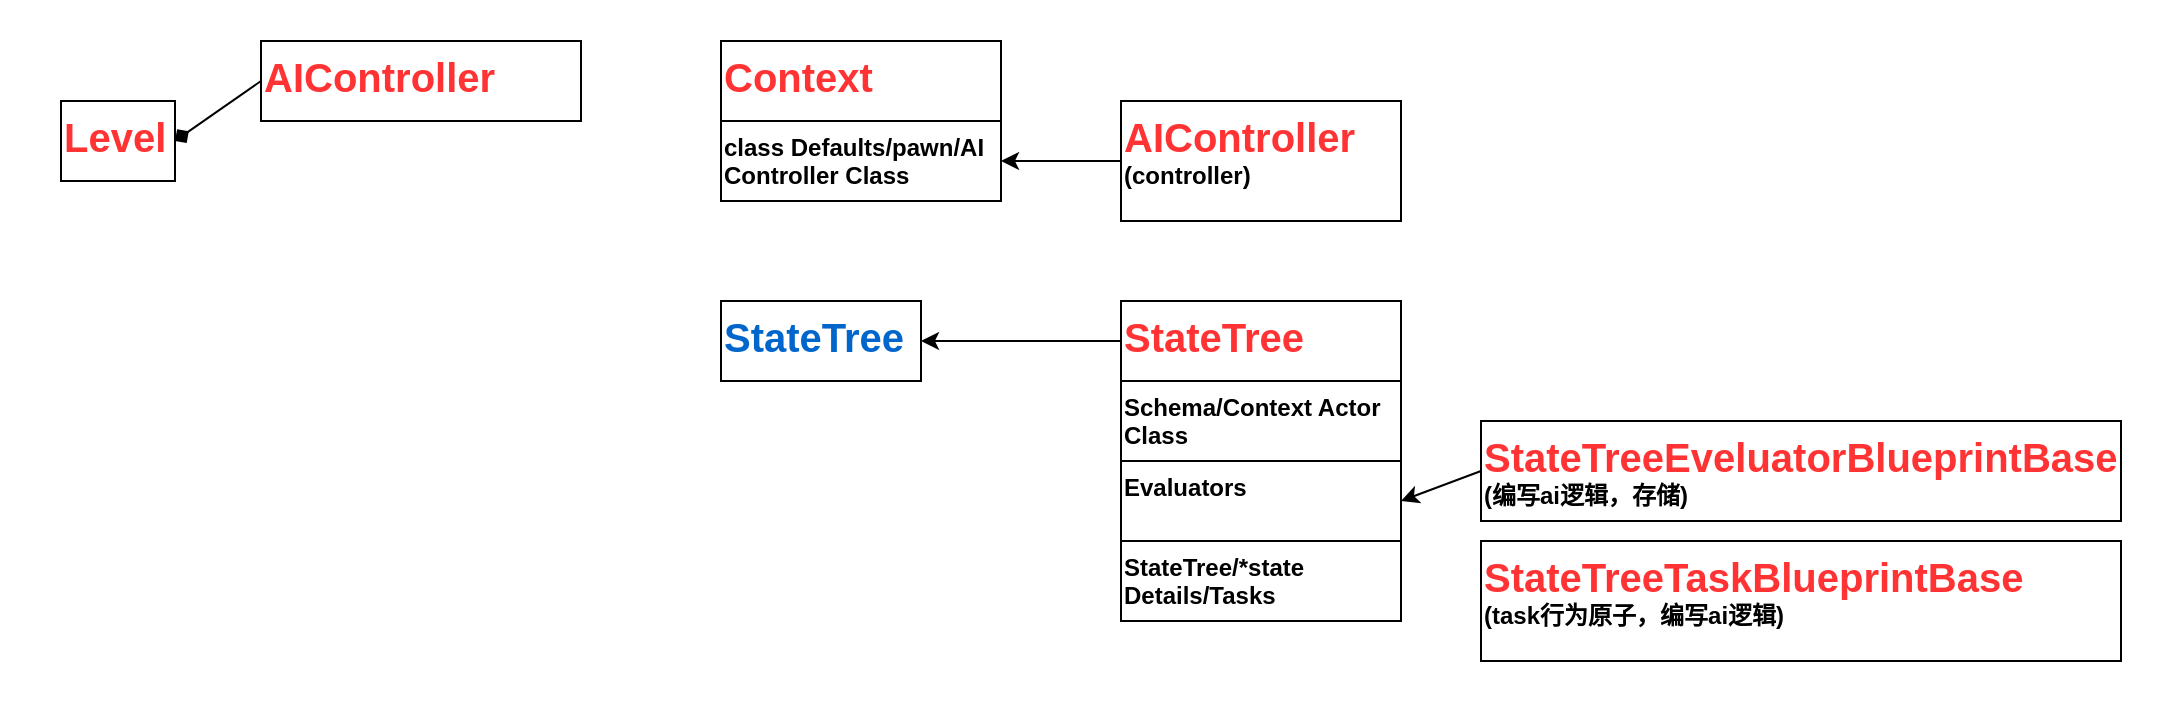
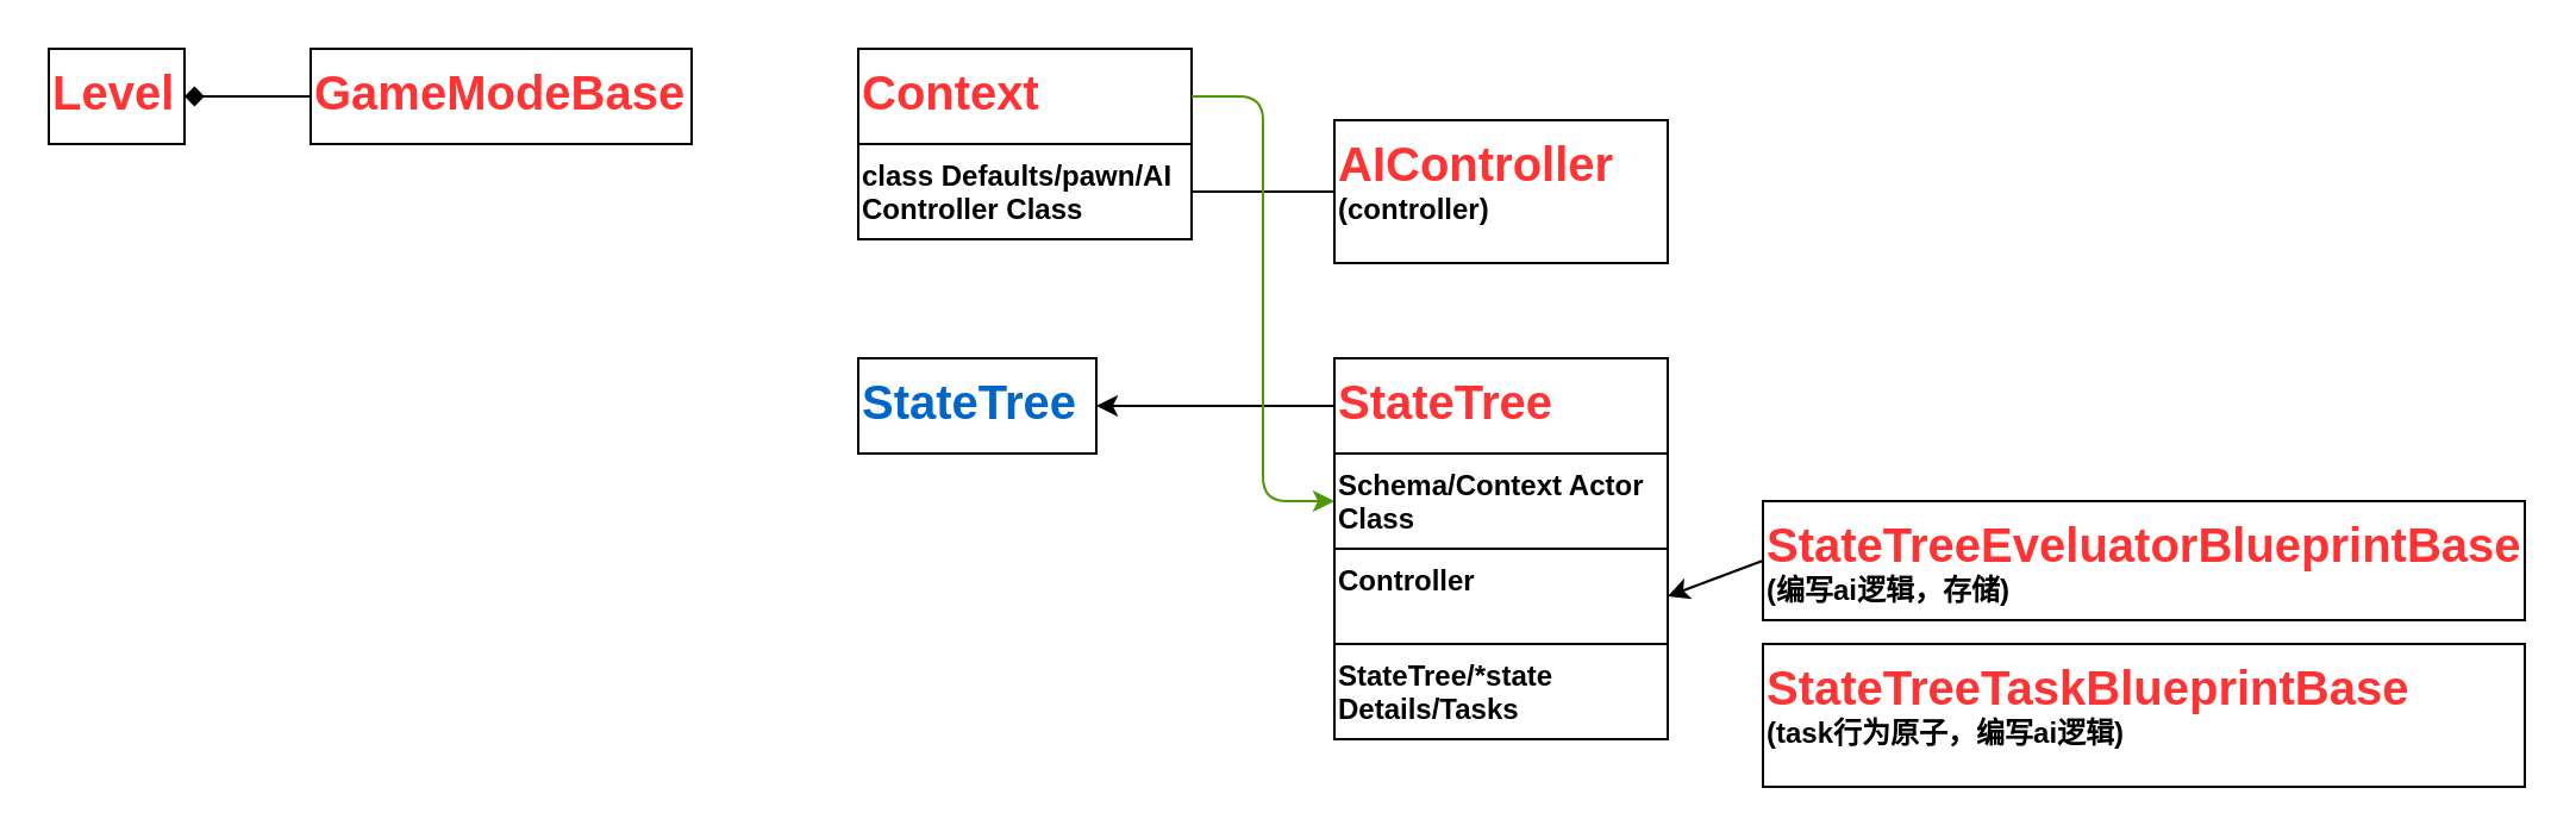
  <mxCell id="0" />
  <mxCell id="1" parent="0" />
  <mxCell id="2" value="&lt;b&gt;&lt;span style=&quot;color: rgb(255 , 51 , 51) ; font-size: 20px&quot;&gt;Context&lt;/span&gt;&lt;br&gt;&lt;/b&gt;" style="text;whiteSpace=wrap;html=1;strokeColor=#000000;" parent="1" vertex="1"><mxGeometry x="360" y="20" width="140" height="40" as="geometry" /></mxCell>
  <mxCell id="3" value="&lt;b&gt;&lt;span style=&quot;color: rgb(255 , 51 , 51) ; font-size: 20px&quot;&gt;AIController&lt;br&gt;&lt;/span&gt;&lt;/b&gt;&lt;b&gt;(controller)&lt;/b&gt;&lt;b&gt;&lt;br&gt;&lt;/b&gt;" style="text;whiteSpace=wrap;html=1;strokeColor=#000000;" parent="1" vertex="1"><mxGeometry x="560" y="50" width="140" height="60" as="geometry" /></mxCell>
  <mxCell id="4" value="&lt;b&gt;&lt;span style=&quot;font-size: 20px;&quot;&gt;StateTree&lt;/span&gt;&lt;br&gt;&lt;/b&gt;" style="text;whiteSpace=wrap;html=1;strokeColor=#000000;fontColor=#0066CC;" parent="1" vertex="1"><mxGeometry x="360" y="150" width="100" height="40" as="geometry" /></mxCell>
  <mxCell id="5" value="&lt;b&gt;&lt;span style=&quot;color: rgb(255 , 51 , 51) ; font-size: 20px&quot;&gt;StateTree&lt;/span&gt;&lt;br&gt;&lt;/b&gt;" style="text;whiteSpace=wrap;html=1;strokeColor=#000000;" parent="1" vertex="1"><mxGeometry x="560" y="150" width="140" height="40" as="geometry" /></mxCell>
  <mxCell id="6" value="&lt;b&gt;class Defaults/pawn/AI Controller Class&lt;/b&gt;&lt;b&gt;&lt;br&gt;&lt;/b&gt;" style="text;whiteSpace=wrap;html=1;strokeColor=#000000;" parent="1" vertex="1"><mxGeometry x="360" y="60" width="140" height="40" as="geometry" /></mxCell>
- <mxCell id="7" value="" style="endArrow=classic;html=1;fontColor=#0066CC;exitX=0;exitY=0.5;exitDx=0;exitDy=0;entryX=1;entryY=0.5;entryDx=0;entryDy=0;" parent="1" source="3" target="6" edge="1"><mxGeometry width="50" height="50" relative="1" as="geometry"><mxPoint x="600" y="40" as="sourcePoint" /><mxPoint x="650" y="-10" as="targetPoint" /></mxGeometry></mxCell>
+ <mxCell id="7" value="" style="endArrow=none;html=1;fontColor=#0066CC;exitX=0;exitY=0.5;exitDx=0;exitDy=0;entryX=1;entryY=0.5;entryDx=0;entryDy=0;" parent="1" source="3" target="6" edge="1"><mxGeometry width="50" height="50" relative="1" as="geometry"><mxPoint x="600" y="40" as="sourcePoint" /><mxPoint x="650" y="-10" as="targetPoint" /></mxGeometry></mxCell>
  <mxCell id="8" value="&lt;b&gt;Schema/Context Actor Class&lt;/b&gt;&lt;b&gt;&lt;br&gt;&lt;/b&gt;" style="text;whiteSpace=wrap;html=1;strokeColor=#000000;" parent="1" vertex="1"><mxGeometry x="560" y="190" width="140" height="40" as="geometry" /></mxCell>
  <mxCell id="9" value="" style="endArrow=classic;html=1;fontColor=#0066CC;exitX=0;exitY=0.5;exitDx=0;exitDy=0;entryX=1;entryY=0.5;entryDx=0;entryDy=0;" parent="1" source="5" target="4" edge="1"><mxGeometry width="50" height="50" relative="1" as="geometry"><mxPoint x="560" y="90" as="sourcePoint" /><mxPoint x="510" y="90" as="targetPoint" /></mxGeometry></mxCell>
+ <mxCell id="10" value="" style="endArrow=classic;html=1;fontColor=#0066CC;exitX=1;exitY=0.5;exitDx=0;exitDy=0;entryX=0;entryY=0.5;entryDx=0;entryDy=0;strokeColor=#4D9900;" parent="1" source="2" target="8" edge="1"><mxGeometry width="50" height="50" relative="1" as="geometry"><mxPoint x="570" y="180" as="sourcePoint" /><mxPoint x="470" y="180" as="targetPoint" /><Array as="points"><mxPoint x="530" y="40" /><mxPoint x="530" y="210" /></Array></mxGeometry></mxCell>
  <mxCell id="11" value="&lt;b&gt;&lt;span style=&quot;color: rgb(255 , 51 , 51) ; font-size: 20px&quot;&gt;StateTreeEveluatorBlueprintBase&lt;br&gt;&lt;/span&gt;&lt;/b&gt;&lt;b&gt;(编写ai逻辑，存储)&lt;/b&gt;&lt;b&gt;&lt;br&gt;&lt;/b&gt;" style="text;whiteSpace=wrap;html=1;strokeColor=#000000;" parent="1" vertex="1"><mxGeometry x="740" y="210" width="320" height="50" as="geometry" /></mxCell>
- <mxCell id="12" value="&lt;b&gt;Evaluators&lt;/b&gt;&lt;b&gt;&lt;br&gt;&lt;/b&gt;" style="text;whiteSpace=wrap;html=1;strokeColor=#000000;" parent="1" vertex="1"><mxGeometry x="560" y="230" width="140" height="40" as="geometry" /></mxCell>
+ <mxCell id="12" value="&lt;b&gt;Controller&lt;/b&gt;&lt;b&gt;&lt;br&gt;&lt;/b&gt;" style="text;whiteSpace=wrap;html=1;strokeColor=#000000;" parent="1" vertex="1"><mxGeometry x="560" y="230" width="140" height="40" as="geometry" /></mxCell>
  <mxCell id="13" value="" style="endArrow=classic;html=1;fontColor=#0066CC;exitX=0;exitY=0.5;exitDx=0;exitDy=0;entryX=1;entryY=0.5;entryDx=0;entryDy=0;" parent="1" source="11" target="12" edge="1"><mxGeometry width="50" height="50" relative="1" as="geometry"><mxPoint x="570" y="90" as="sourcePoint" /><mxPoint x="510" y="90" as="targetPoint" /></mxGeometry></mxCell>
  <mxCell id="14" value="&lt;b&gt;StateTree/*state&lt;br&gt;&lt;/b&gt;&lt;b&gt;Details/Tasks&lt;br&gt;&lt;/b&gt;" style="text;whiteSpace=wrap;html=1;strokeColor=#000000;" parent="1" vertex="1"><mxGeometry x="560" y="270" width="140" height="40" as="geometry" /></mxCell>
  <mxCell id="15" value="&lt;b&gt;&lt;span style=&quot;color: rgb(255 , 51 , 51) ; font-size: 20px&quot;&gt;StateTreeTaskBlueprintBase&lt;br&gt;&lt;/span&gt;&lt;/b&gt;&lt;b&gt;(task行为原子，编写ai逻辑)&lt;/b&gt;&lt;b&gt;&lt;br&gt;&lt;/b&gt;" style="text;whiteSpace=wrap;html=1;strokeColor=#000000;" parent="1" vertex="1"><mxGeometry x="740" y="270" width="320" height="60" as="geometry" /></mxCell>
- <mxCell id="16" value="&lt;b&gt;&lt;span style=&quot;color: rgb(255 , 51 , 51) ; font-size: 20px&quot;&gt;AIController&lt;/span&gt;&lt;br&gt;&lt;/b&gt;" style="text;whiteSpace=wrap;html=1;strokeColor=#000000;" vertex="1" parent="1"><mxGeometry x="130" y="20" width="160" height="40" as="geometry" /></mxCell>
- <mxCell id="17" value="&lt;b&gt;&lt;span style=&quot;color: rgb(255 , 51 , 51) ; font-size: 20px&quot;&gt;Level&lt;/span&gt;&lt;br&gt;&lt;/b&gt;" style="text;whiteSpace=wrap;html=1;strokeColor=#000000;" vertex="1" parent="1"><mxGeometry x="30" y="50" width="57" height="40" as="geometry" /></mxCell>
+ <mxCell id="16" value="&lt;b&gt;&lt;span style=&quot;color: rgb(255 , 51 , 51) ; font-size: 20px&quot;&gt;GameModeBase&lt;/span&gt;&lt;br&gt;&lt;/b&gt;" style="text;whiteSpace=wrap;html=1;strokeColor=#000000;" vertex="1" parent="1"><mxGeometry x="130" y="20" width="160" height="40" as="geometry" /></mxCell>
+ <mxCell id="17" value="&lt;b&gt;&lt;span style=&quot;color: rgb(255 , 51 , 51) ; font-size: 20px&quot;&gt;Level&lt;/span&gt;&lt;br&gt;&lt;/b&gt;" style="text;whiteSpace=wrap;html=1;strokeColor=#000000;" vertex="1" parent="1"><mxGeometry x="20" y="20" width="57" height="40" as="geometry" /></mxCell>
  <mxCell id="18" value="" style="endArrow=diamond;html=1;fontColor=#0066CC;exitX=0;exitY=0.5;exitDx=0;exitDy=0;entryX=1;entryY=0.5;entryDx=0;entryDy=0;" edge="1" parent="1" source="16" target="17"><mxGeometry width="50" height="50" relative="1" as="geometry"><mxPoint x="570" y="90" as="sourcePoint" /><mxPoint x="510" y="90" as="targetPoint" /></mxGeometry></mxCell>
